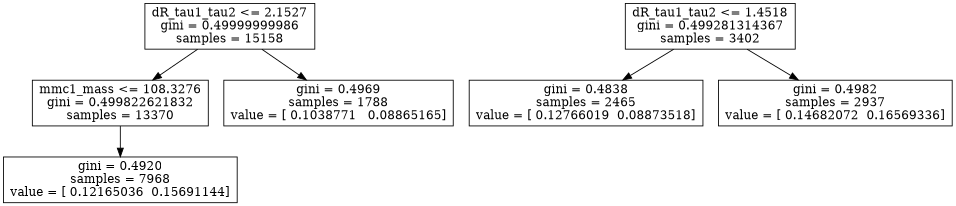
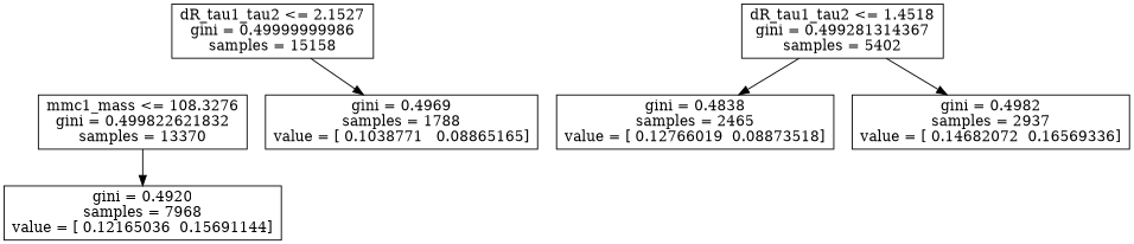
  digraph {
    fontname="DejaVu Serif"
    node [fontname="DejaVu Serif" shape=box]
    edge [fontname="DejaVu Serif"]
    n1 [label="dR_tau1_tau2 <= 2.1527\ngini = 0.49999999986\nsamples = 15158"]
    n2 [label="mmc1_mass <= 108.3276\ngini = 0.499822621832\nsamples = 13370"]
    n3 [label="gini = 0.4969\nsamples = 1788\nvalue = [ 0.1038771   0.08865165]"]
    n4 [label="gini = 0.4920\nsamples = 7968\nvalue = [ 0.12165036  0.15691144]"]
-   n5 [label="dR_tau1_tau2 <= 1.4518\ngini = 0.499281314367\nsamples = 3402"]
+   n5 [label="dR_tau1_tau2 <= 1.4518\ngini = 0.499281314367\nsamples = 5402"]
    n6 [label="gini = 0.4838\nsamples = 2465\nvalue = [ 0.12766019  0.08873518]"]
    n7 [label="gini = 0.4982\nsamples = 2937\nvalue = [ 0.14682072  0.16569336]"]
-   n1 -> n2
    n1 -> n3
    n2 -> n4
    n5 -> n6
    n5 -> n7
  }
